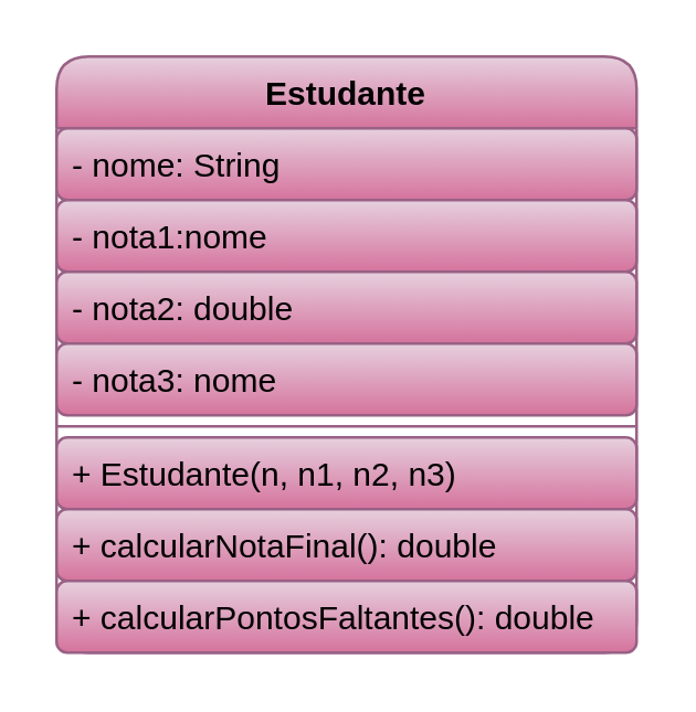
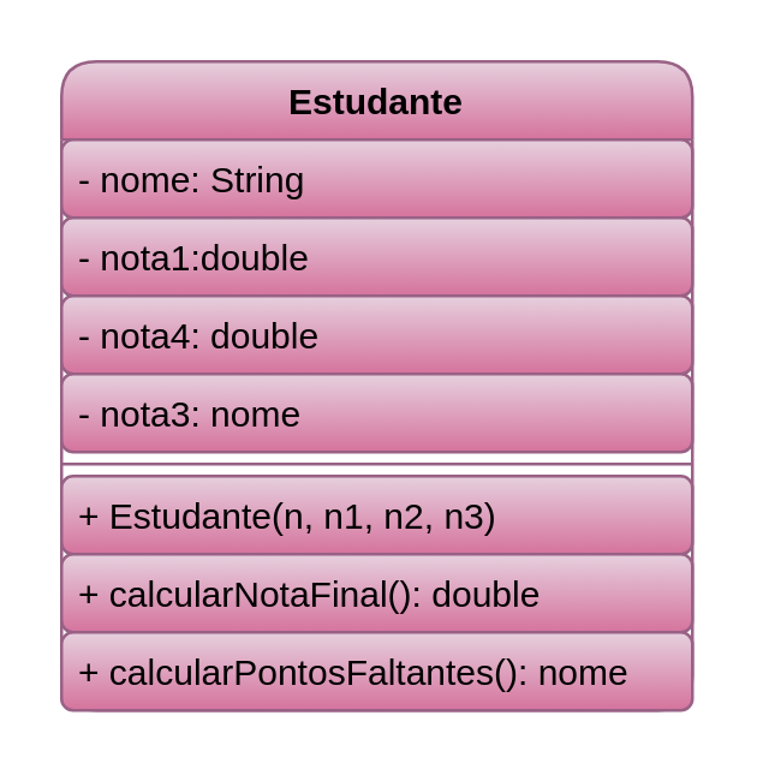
  <mxCell id="0" />
  <mxCell id="1" parent="0" />
  <mxCell id="2" value="Estudante" style="swimlane;fontStyle=1;align=center;verticalAlign=top;childLayout=stackLayout;horizontal=1;startSize=26;horizontalStack=0;resizeParent=1;resizeParentMax=0;resizeLast=0;collapsible=1;marginBottom=0;whiteSpace=wrap;html=1;fillColor=#e6d0de;strokeColor=#996185;gradientColor=#d5739d;rounded=1;" vertex="1" parent="1"><mxGeometry x="20" y="20" width="210" height="216" as="geometry" /></mxCell>
  <mxCell id="3" value="- nome: String" style="text;strokeColor=#996185;fillColor=#e6d0de;align=left;verticalAlign=top;spacingLeft=4;spacingRight=4;overflow=hidden;rotatable=0;points=[[0,0.5],[1,0.5]];portConstraint=eastwest;whiteSpace=wrap;html=1;gradientColor=#d5739d;rounded=1;" vertex="1" parent="2"><mxGeometry y="26" width="210" height="26" as="geometry" /></mxCell>
- <mxCell id="4" value="- nota1:nome" style="text;strokeColor=#996185;fillColor=#e6d0de;align=left;verticalAlign=top;spacingLeft=4;spacingRight=4;overflow=hidden;rotatable=0;points=[[0,0.5],[1,0.5]];portConstraint=eastwest;whiteSpace=wrap;html=1;gradientColor=#d5739d;rounded=1;" vertex="1" parent="2"><mxGeometry y="52" width="210" height="26" as="geometry" /></mxCell>
- <mxCell id="5" value="- nota2: double" style="text;strokeColor=#996185;fillColor=#e6d0de;align=left;verticalAlign=top;spacingLeft=4;spacingRight=4;overflow=hidden;rotatable=0;points=[[0,0.5],[1,0.5]];portConstraint=eastwest;whiteSpace=wrap;html=1;gradientColor=#d5739d;rounded=1;" vertex="1" parent="2"><mxGeometry y="78" width="210" height="26" as="geometry" /></mxCell>
+ <mxCell id="4" value="- nota1:double" style="text;strokeColor=#996185;fillColor=#e6d0de;align=left;verticalAlign=top;spacingLeft=4;spacingRight=4;overflow=hidden;rotatable=0;points=[[0,0.5],[1,0.5]];portConstraint=eastwest;whiteSpace=wrap;html=1;gradientColor=#d5739d;rounded=1;" vertex="1" parent="2"><mxGeometry y="52" width="210" height="26" as="geometry" /></mxCell>
+ <mxCell id="5" value="- nota4: double" style="text;strokeColor=#996185;fillColor=#e6d0de;align=left;verticalAlign=top;spacingLeft=4;spacingRight=4;overflow=hidden;rotatable=0;points=[[0,0.5],[1,0.5]];portConstraint=eastwest;whiteSpace=wrap;html=1;gradientColor=#d5739d;rounded=1;" vertex="1" parent="2"><mxGeometry y="78" width="210" height="26" as="geometry" /></mxCell>
  <mxCell id="6" value="- nota3: nome" style="text;strokeColor=#996185;fillColor=#e6d0de;align=left;verticalAlign=top;spacingLeft=4;spacingRight=4;overflow=hidden;rotatable=0;points=[[0,0.5],[1,0.5]];portConstraint=eastwest;whiteSpace=wrap;html=1;gradientColor=#d5739d;rounded=1;" vertex="1" parent="2"><mxGeometry y="104" width="210" height="26" as="geometry" /></mxCell>
  <mxCell id="7" value="" style="line;strokeWidth=1;fillColor=#e6d0de;align=left;verticalAlign=middle;spacingTop=-1;spacingLeft=3;spacingRight=3;rotatable=0;labelPosition=right;points=[];portConstraint=eastwest;strokeColor=#996185;gradientColor=#d5739d;rounded=1;" vertex="1" parent="2"><mxGeometry y="130" width="210" height="8" as="geometry" /></mxCell>
  <mxCell id="8" value="+ Estudante(n, n1, n2, n3)" style="text;strokeColor=#996185;fillColor=#e6d0de;align=left;verticalAlign=top;spacingLeft=4;spacingRight=4;overflow=hidden;rotatable=0;points=[[0,0.5],[1,0.5]];portConstraint=eastwest;whiteSpace=wrap;html=1;gradientColor=#d5739d;rounded=1;" vertex="1" parent="2"><mxGeometry y="138" width="210" height="26" as="geometry" /></mxCell>
  <mxCell id="9" value="+ calcularNotaFinal(): double" style="text;strokeColor=#996185;fillColor=#e6d0de;align=left;verticalAlign=top;spacingLeft=4;spacingRight=4;overflow=hidden;rotatable=0;points=[[0,0.5],[1,0.5]];portConstraint=eastwest;whiteSpace=wrap;html=1;gradientColor=#d5739d;rounded=1;" vertex="1" parent="2"><mxGeometry y="164" width="210" height="26" as="geometry" /></mxCell>
- <mxCell id="10" value="+ calcularPontosFaltantes(): double" style="text;strokeColor=#996185;fillColor=#e6d0de;align=left;verticalAlign=top;spacingLeft=4;spacingRight=4;overflow=hidden;rotatable=0;points=[[0,0.5],[1,0.5]];portConstraint=eastwest;whiteSpace=wrap;html=1;gradientColor=#d5739d;rounded=1;" vertex="1" parent="2"><mxGeometry y="190" width="210" height="26" as="geometry" /></mxCell>
+ <mxCell id="10" value="+ calcularPontosFaltantes(): nome" style="text;strokeColor=#996185;fillColor=#e6d0de;align=left;verticalAlign=top;spacingLeft=4;spacingRight=4;overflow=hidden;rotatable=0;points=[[0,0.5],[1,0.5]];portConstraint=eastwest;whiteSpace=wrap;html=1;gradientColor=#d5739d;rounded=1;" vertex="1" parent="2"><mxGeometry y="190" width="210" height="26" as="geometry" /></mxCell>
